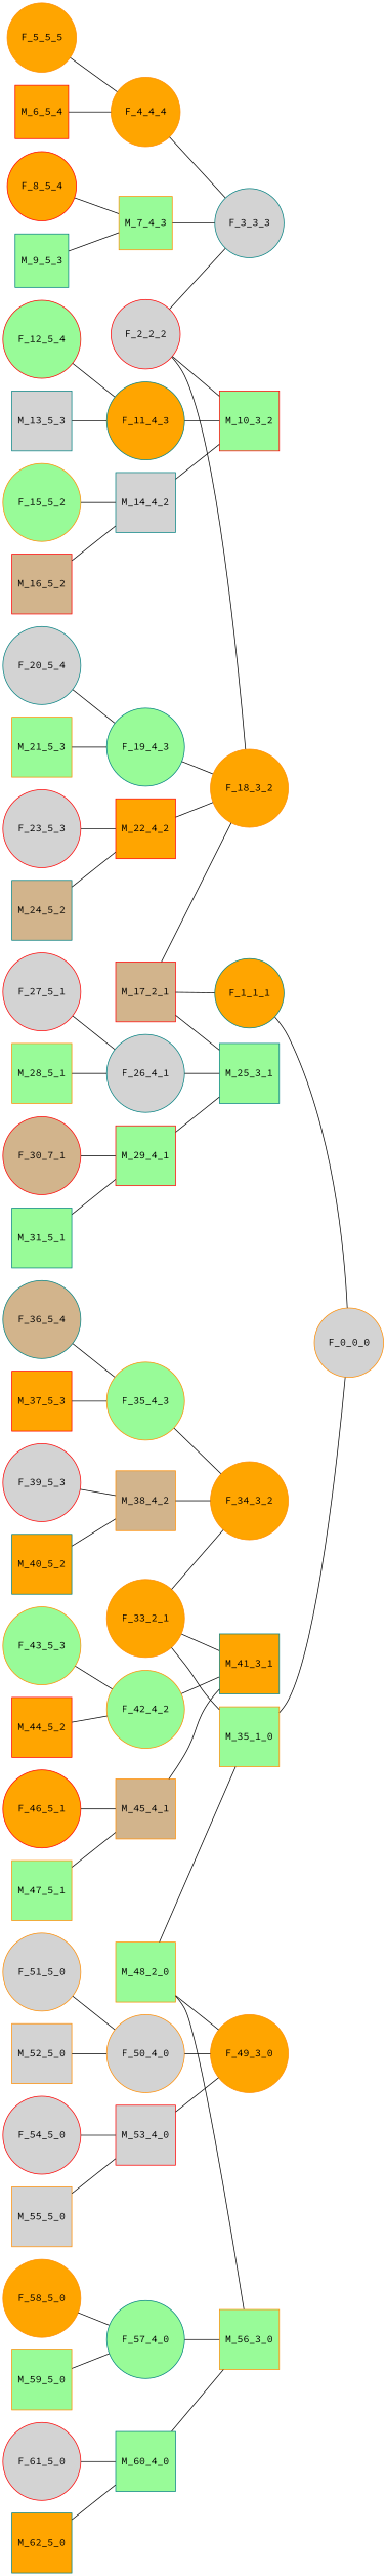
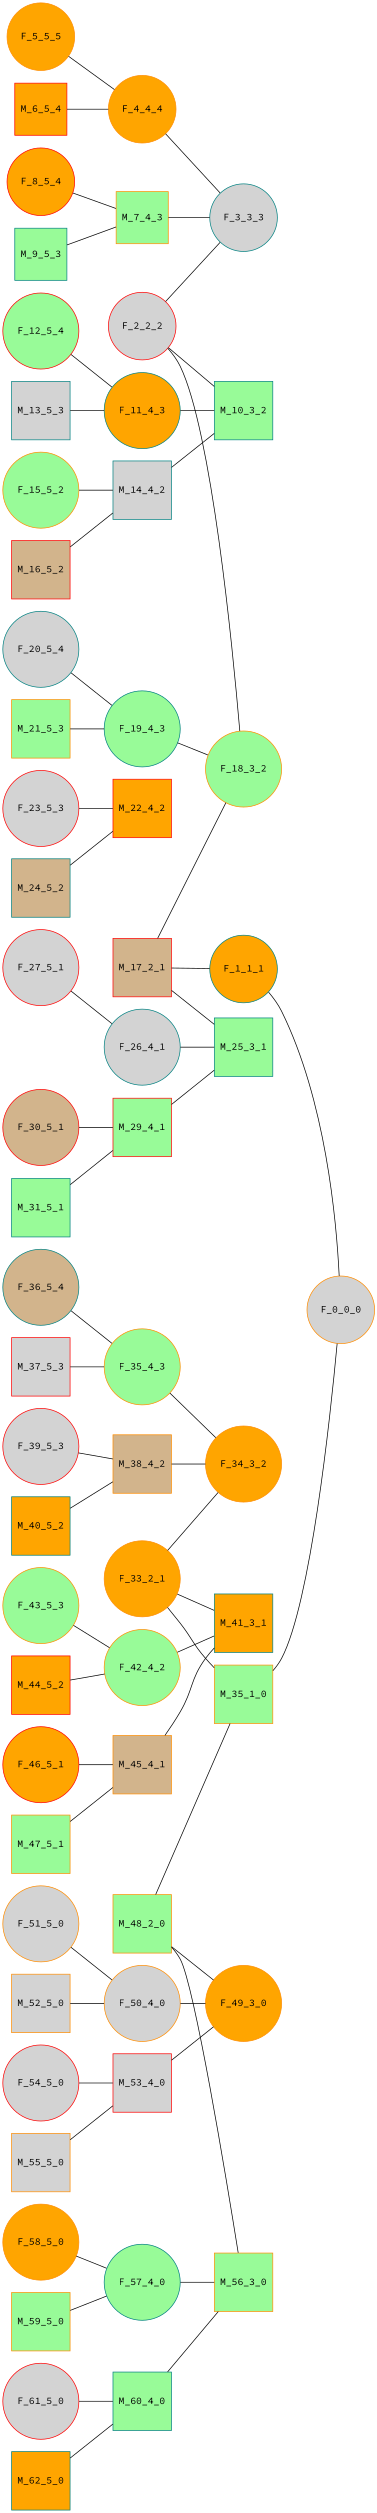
  graph {
    fontname="Source Code Pro"
    rankdir=LR
    node [color=darkorange fillcolor=palegreen fontname="Source Code Pro" penwidth=1 shape=circle style=filled]
    edge [fontname="Source Code Pro"]
    F_0_0_0 [fillcolor=lightgrey]
    F_1_1_1 [color=teal fillcolor=orange]
    n3 [label=M_35_1_0 shape=square]
    F_2_2_2 [color=red fillcolor=lightgrey]
    M_17_2_1 [color=red fillcolor=tan shape=square]
    F_33_2_1 [fillcolor=orange]
    M_48_2_0 [shape=square]
    F_3_3_3 [color=teal fillcolor=lightgrey]
-   M_10_3_2 [color=red shape=square]
-   F_18_3_2 [fillcolor=orange]
+   M_10_3_2 [color=teal shape=square]
+   F_18_3_2
    M_25_3_1 [color=teal shape=square]
    F_34_3_2 [fillcolor=orange]
    M_41_3_1 [color=teal fillcolor=orange shape=square]
    F_49_3_0 [fillcolor=orange]
    M_56_3_0 [shape=square]
    F_4_4_4 [fillcolor=orange]
    M_7_4_3 [shape=square]
    F_11_4_3 [color=teal fillcolor=orange]
    M_14_4_2 [color=teal fillcolor=lightgrey shape=square]
    F_19_4_3 [color=teal]
    M_22_4_2 [color=red fillcolor=orange shape=square]
    F_26_4_1 [color=teal fillcolor=lightgrey]
    M_29_4_1 [color=red shape=square]
    F_35_4_3
    M_38_4_2 [fillcolor=tan shape=square]
    F_42_4_2
    M_45_4_1 [fillcolor=tan shape=square]
    F_50_4_0 [fillcolor=lightgrey]
    M_53_4_0 [color=red fillcolor=lightgrey shape=square]
    F_57_4_0 [color=teal]
    M_60_4_0 [color=teal shape=square]
    F_5_5_5 [fillcolor=orange]
    M_6_5_4 [color=red fillcolor=orange shape=square]
    F_8_5_4 [color=red fillcolor=orange]
    M_9_5_3 [color=teal shape=square]
    F_12_5_4 [color=red]
    M_13_5_3 [color=teal fillcolor=lightgrey shape=square]
    F_15_5_2
    M_16_5_2 [color=red fillcolor=tan shape=square]
    F_20_5_4 [color=teal fillcolor=lightgrey]
    M_21_5_3 [shape=square]
    F_23_5_3 [color=red fillcolor=lightgrey]
    M_24_5_2 [color=teal fillcolor=tan shape=square]
    F_27_5_1 [color=red fillcolor=lightgrey]
-   M_28_5_1 [shape=square]
-   F_30_5_1 [color=red fillcolor=tan label=F_30_7_1]
+   F_30_5_1 [color=red fillcolor=tan]
    M_31_5_1 [color=teal shape=square]
    F_36_5_4 [color=teal fillcolor=tan]
-   M_37_5_3 [color=red fillcolor=orange shape=square]
+   M_37_5_3 [color=red fillcolor=lightgrey shape=square]
    F_39_5_3 [color=red fillcolor=lightgrey]
    M_40_5_2 [color=teal fillcolor=orange shape=square]
    F_43_5_3
    M_44_5_2 [color=red fillcolor=orange shape=square]
    F_46_5_1 [color=red fillcolor=orange]
    M_47_5_1 [shape=square]
    F_51_5_0 [fillcolor=lightgrey]
    M_52_5_0 [fillcolor=lightgrey shape=square]
    F_54_5_0 [color=red fillcolor=lightgrey]
    M_55_5_0 [fillcolor=lightgrey shape=square]
    F_58_5_0 [fillcolor=orange]
    M_59_5_0 [shape=square]
    F_61_5_0 [color=red fillcolor=lightgrey]
    M_62_5_0 [color=teal fillcolor=orange shape=square]
    subgraph sub_1 {
      rank=same
      F_0_0_0
    }
    subgraph sub_2 {
      rank=same
      F_1_1_1
      n3
    }
    subgraph sub_3 {
      rank=same
      F_2_2_2
      M_17_2_1
      F_33_2_1
      M_48_2_0
    }
    subgraph sub_4 {
      rank=same
      F_3_3_3
      M_10_3_2
      F_18_3_2
      M_25_3_1
      F_34_3_2
      M_41_3_1
      F_49_3_0
      M_56_3_0
    }
    subgraph sub_5 {
      rank=same
      F_4_4_4
      M_7_4_3
      F_11_4_3
      M_14_4_2
      F_19_4_3
      M_22_4_2
      F_26_4_1
      M_29_4_1
      F_35_4_3
      M_38_4_2
      F_42_4_2
      M_45_4_1
      F_50_4_0
      M_53_4_0
      F_57_4_0
      M_60_4_0
    }
    subgraph sub_6 {
      rank=same
      F_5_5_5
      M_6_5_4
      F_8_5_4
      M_9_5_3
      F_12_5_4
      M_13_5_3
      F_15_5_2
      M_16_5_2
      F_20_5_4
      M_21_5_3
      F_23_5_3
      M_24_5_2
      F_27_5_1
-     M_28_5_1
      F_30_5_1
      M_31_5_1
      F_36_5_4
      M_37_5_3
      F_39_5_3
      M_40_5_2
      F_43_5_3
      M_44_5_2
      F_46_5_1
      M_47_5_1
      F_51_5_0
      M_52_5_0
      F_54_5_0
      M_55_5_0
      F_58_5_0
      M_59_5_0
      F_61_5_0
      M_62_5_0
    }
    F_1_1_1 -- F_0_0_0
    n3 -- F_0_0_0
    F_2_2_2 -- F_18_3_2
    M_17_2_1 -- F_1_1_1
    F_33_2_1 -- n3
    M_48_2_0 -- n3
    F_3_3_3 -- F_2_2_2
    M_10_3_2 -- F_2_2_2
    F_18_3_2 -- M_17_2_1
    M_25_3_1 -- M_17_2_1
    F_34_3_2 -- F_33_2_1
    M_41_3_1 -- F_33_2_1
    F_49_3_0 -- M_48_2_0
    M_56_3_0 -- M_48_2_0
    F_4_4_4 -- F_3_3_3
    M_7_4_3 -- F_3_3_3
    F_11_4_3 -- M_10_3_2
    M_14_4_2 -- M_10_3_2
    F_19_4_3 -- F_18_3_2
-   M_22_4_2 -- F_18_3_2
    F_26_4_1 -- M_25_3_1
    M_29_4_1 -- M_25_3_1
    F_35_4_3 -- F_34_3_2
    M_38_4_2 -- F_34_3_2
    F_42_4_2 -- M_41_3_1
    M_45_4_1 -- M_41_3_1
    F_50_4_0 -- F_49_3_0
    M_53_4_0 -- F_49_3_0
    F_57_4_0 -- M_56_3_0
    M_60_4_0 -- M_56_3_0
    F_5_5_5 -- F_4_4_4
    M_6_5_4 -- F_4_4_4
    F_8_5_4 -- M_7_4_3
    M_9_5_3 -- M_7_4_3
    F_12_5_4 -- F_11_4_3
    M_13_5_3 -- F_11_4_3
    F_15_5_2 -- M_14_4_2
    M_16_5_2 -- M_14_4_2
    F_20_5_4 -- F_19_4_3
    M_21_5_3 -- F_19_4_3
    F_23_5_3 -- M_22_4_2
    M_24_5_2 -- M_22_4_2
    F_27_5_1 -- F_26_4_1
-   M_28_5_1 -- F_26_4_1
    F_30_5_1 -- M_29_4_1
    M_31_5_1 -- M_29_4_1
    F_36_5_4 -- F_35_4_3
    M_37_5_3 -- F_35_4_3
    F_39_5_3 -- M_38_4_2
    M_40_5_2 -- M_38_4_2
    F_43_5_3 -- F_42_4_2
    M_44_5_2 -- F_42_4_2
    F_46_5_1 -- M_45_4_1
    M_47_5_1 -- M_45_4_1
    F_51_5_0 -- F_50_4_0
    M_52_5_0 -- F_50_4_0
    F_54_5_0 -- M_53_4_0
    M_55_5_0 -- M_53_4_0
    F_58_5_0 -- F_57_4_0
    M_59_5_0 -- F_57_4_0
    F_61_5_0 -- M_60_4_0
    M_62_5_0 -- M_60_4_0
  }
